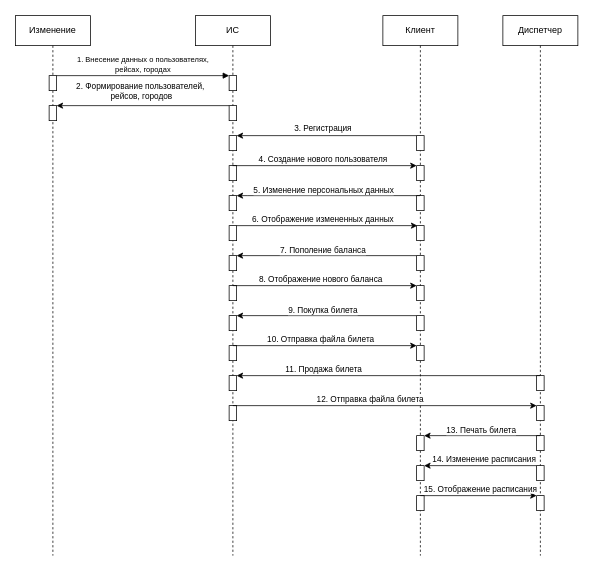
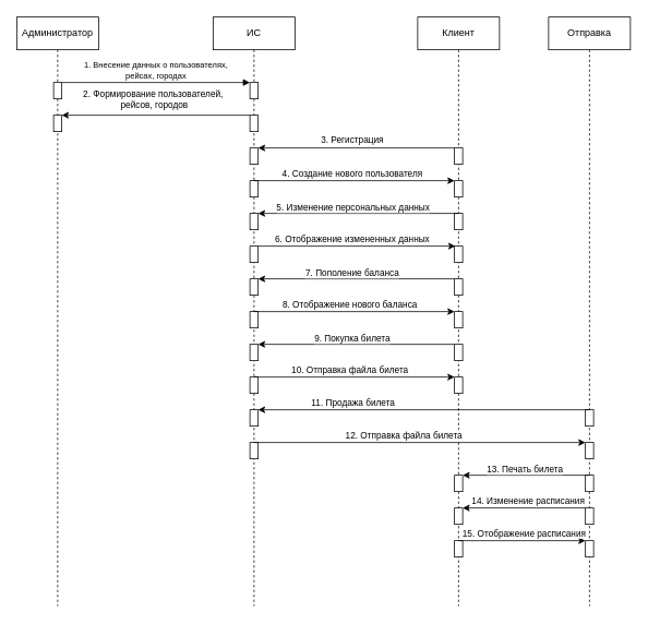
  <mxCell id="0" />
  <mxCell id="1" parent="0" />
- <mxCell id="2" value="Изменение" style="shape=umlLifeline;perimeter=lifelinePerimeter;whiteSpace=wrap;html=1;container=0;dropTarget=0;collapsible=0;recursiveResize=0;outlineConnect=0;portConstraint=eastwest;newEdgeStyle={&quot;edgeStyle&quot;:&quot;elbowEdgeStyle&quot;,&quot;elbow&quot;:&quot;vertical&quot;,&quot;curved&quot;:0,&quot;rounded&quot;:0};" parent="1" vertex="1"><mxGeometry x="20" y="20" width="100" height="720" as="geometry" /></mxCell>
+ <mxCell id="2" value="Администратор" style="shape=umlLifeline;perimeter=lifelinePerimeter;whiteSpace=wrap;html=1;container=0;dropTarget=0;collapsible=0;recursiveResize=0;outlineConnect=0;portConstraint=eastwest;newEdgeStyle={&quot;edgeStyle&quot;:&quot;elbowEdgeStyle&quot;,&quot;elbow&quot;:&quot;vertical&quot;,&quot;curved&quot;:0,&quot;rounded&quot;:0};" parent="1" vertex="1"><mxGeometry x="20" y="20" width="100" height="720" as="geometry" /></mxCell>
  <mxCell id="3" value="" style="html=1;points=[];perimeter=orthogonalPerimeter;outlineConnect=0;targetShapes=umlLifeline;portConstraint=eastwest;newEdgeStyle={&quot;edgeStyle&quot;:&quot;elbowEdgeStyle&quot;,&quot;elbow&quot;:&quot;vertical&quot;,&quot;curved&quot;:0,&quot;rounded&quot;:0};" parent="2" vertex="1"><mxGeometry x="45" y="80" width="10" height="20" as="geometry" /></mxCell>
  <mxCell id="4" value="" style="html=1;points=[];perimeter=orthogonalPerimeter;outlineConnect=0;targetShapes=umlLifeline;portConstraint=eastwest;newEdgeStyle={&quot;edgeStyle&quot;:&quot;elbowEdgeStyle&quot;,&quot;elbow&quot;:&quot;vertical&quot;,&quot;curved&quot;:0,&quot;rounded&quot;:0};" parent="2" vertex="1"><mxGeometry x="45" y="120" width="10" height="20" as="geometry" /></mxCell>
- <mxCell id="5" value="Диспетчер" style="shape=umlLifeline;perimeter=lifelinePerimeter;whiteSpace=wrap;html=1;container=0;dropTarget=0;collapsible=0;recursiveResize=0;outlineConnect=0;portConstraint=eastwest;newEdgeStyle={&quot;edgeStyle&quot;:&quot;elbowEdgeStyle&quot;,&quot;elbow&quot;:&quot;vertical&quot;,&quot;curved&quot;:0,&quot;rounded&quot;:0};" parent="1" vertex="1"><mxGeometry x="670" y="20" width="100" height="720" as="geometry" /></mxCell>
+ <mxCell id="5" value="Отправка" style="shape=umlLifeline;perimeter=lifelinePerimeter;whiteSpace=wrap;html=1;container=0;dropTarget=0;collapsible=0;recursiveResize=0;outlineConnect=0;portConstraint=eastwest;newEdgeStyle={&quot;edgeStyle&quot;:&quot;elbowEdgeStyle&quot;,&quot;elbow&quot;:&quot;vertical&quot;,&quot;curved&quot;:0,&quot;rounded&quot;:0};" parent="1" vertex="1"><mxGeometry x="670" y="20" width="100" height="720" as="geometry" /></mxCell>
  <mxCell id="6" value="" style="html=1;points=[];perimeter=orthogonalPerimeter;outlineConnect=0;targetShapes=umlLifeline;portConstraint=eastwest;newEdgeStyle={&quot;edgeStyle&quot;:&quot;elbowEdgeStyle&quot;,&quot;elbow&quot;:&quot;vertical&quot;,&quot;curved&quot;:0,&quot;rounded&quot;:0};" parent="5" vertex="1"><mxGeometry x="45" y="480" width="10" height="20" as="geometry" /></mxCell>
  <mxCell id="7" value="" style="html=1;points=[];perimeter=orthogonalPerimeter;outlineConnect=0;targetShapes=umlLifeline;portConstraint=eastwest;newEdgeStyle={&quot;edgeStyle&quot;:&quot;elbowEdgeStyle&quot;,&quot;elbow&quot;:&quot;vertical&quot;,&quot;curved&quot;:0,&quot;rounded&quot;:0};" vertex="1" parent="5"><mxGeometry x="45" y="520" width="10" height="20" as="geometry" /></mxCell>
  <mxCell id="8" value="" style="html=1;points=[];perimeter=orthogonalPerimeter;outlineConnect=0;targetShapes=umlLifeline;portConstraint=eastwest;newEdgeStyle={&quot;edgeStyle&quot;:&quot;elbowEdgeStyle&quot;,&quot;elbow&quot;:&quot;vertical&quot;,&quot;curved&quot;:0,&quot;rounded&quot;:0};" vertex="1" parent="5"><mxGeometry x="45" y="560" width="10" height="20" as="geometry" /></mxCell>
  <mxCell id="9" value="" style="html=1;points=[];perimeter=orthogonalPerimeter;outlineConnect=0;targetShapes=umlLifeline;portConstraint=eastwest;newEdgeStyle={&quot;edgeStyle&quot;:&quot;elbowEdgeStyle&quot;,&quot;elbow&quot;:&quot;vertical&quot;,&quot;curved&quot;:0,&quot;rounded&quot;:0};" vertex="1" parent="5"><mxGeometry x="45" y="600" width="10" height="20" as="geometry" /></mxCell>
  <mxCell id="10" value="" style="html=1;points=[];perimeter=orthogonalPerimeter;outlineConnect=0;targetShapes=umlLifeline;portConstraint=eastwest;newEdgeStyle={&quot;edgeStyle&quot;:&quot;elbowEdgeStyle&quot;,&quot;elbow&quot;:&quot;vertical&quot;,&quot;curved&quot;:0,&quot;rounded&quot;:0};" vertex="1" parent="5"><mxGeometry x="45" y="640" width="10" height="20" as="geometry" /></mxCell>
  <mxCell id="11" value="&lt;font style=&quot;font-size: 10px;&quot;&gt;1. Внесение данных о пользователях, &lt;br&gt;рейсах, городах&lt;/font&gt;" style="html=1;verticalAlign=bottom;endArrow=block;edgeStyle=elbowEdgeStyle;elbow=vertical;curved=0;rounded=0;" parent="1" source="3" target="26" edge="1"><mxGeometry relative="1" as="geometry"><mxPoint x="175" y="110" as="sourcePoint" /><Array as="points"><mxPoint x="160" y="100" /></Array><mxPoint x="280" y="100" as="targetPoint" /><mxPoint as="offset" /></mxGeometry></mxCell>
  <mxCell id="12" value="Клиент" style="shape=umlLifeline;perimeter=lifelinePerimeter;whiteSpace=wrap;html=1;container=0;dropTarget=0;collapsible=0;recursiveResize=0;outlineConnect=0;portConstraint=eastwest;newEdgeStyle={&quot;edgeStyle&quot;:&quot;elbowEdgeStyle&quot;,&quot;elbow&quot;:&quot;vertical&quot;,&quot;curved&quot;:0,&quot;rounded&quot;:0};" parent="1" vertex="1"><mxGeometry x="510" y="20" width="100" height="720" as="geometry" /></mxCell>
  <mxCell id="13" value="" style="html=1;points=[];perimeter=orthogonalPerimeter;outlineConnect=0;targetShapes=umlLifeline;portConstraint=eastwest;newEdgeStyle={&quot;edgeStyle&quot;:&quot;elbowEdgeStyle&quot;,&quot;elbow&quot;:&quot;vertical&quot;,&quot;curved&quot;:0,&quot;rounded&quot;:0};" parent="12" vertex="1"><mxGeometry x="45" y="160" width="10" height="20" as="geometry" /></mxCell>
  <mxCell id="14" value="" style="html=1;points=[];perimeter=orthogonalPerimeter;outlineConnect=0;targetShapes=umlLifeline;portConstraint=eastwest;newEdgeStyle={&quot;edgeStyle&quot;:&quot;elbowEdgeStyle&quot;,&quot;elbow&quot;:&quot;vertical&quot;,&quot;curved&quot;:0,&quot;rounded&quot;:0};" parent="12" vertex="1"><mxGeometry x="45" y="200" width="10" height="20" as="geometry" /></mxCell>
  <mxCell id="15" value="" style="html=1;points=[];perimeter=orthogonalPerimeter;outlineConnect=0;targetShapes=umlLifeline;portConstraint=eastwest;newEdgeStyle={&quot;edgeStyle&quot;:&quot;elbowEdgeStyle&quot;,&quot;elbow&quot;:&quot;vertical&quot;,&quot;curved&quot;:0,&quot;rounded&quot;:0};" parent="12" vertex="1"><mxGeometry x="45" y="240" width="10" height="20" as="geometry" /></mxCell>
  <mxCell id="16" value="" style="html=1;points=[];perimeter=orthogonalPerimeter;outlineConnect=0;targetShapes=umlLifeline;portConstraint=eastwest;newEdgeStyle={&quot;edgeStyle&quot;:&quot;elbowEdgeStyle&quot;,&quot;elbow&quot;:&quot;vertical&quot;,&quot;curved&quot;:0,&quot;rounded&quot;:0};" parent="12" vertex="1"><mxGeometry x="45" y="280" width="10" height="20" as="geometry" /></mxCell>
  <mxCell id="17" value="" style="html=1;points=[];perimeter=orthogonalPerimeter;outlineConnect=0;targetShapes=umlLifeline;portConstraint=eastwest;newEdgeStyle={&quot;edgeStyle&quot;:&quot;elbowEdgeStyle&quot;,&quot;elbow&quot;:&quot;vertical&quot;,&quot;curved&quot;:0,&quot;rounded&quot;:0};" parent="12" vertex="1"><mxGeometry x="45" y="320" width="10" height="20" as="geometry" /></mxCell>
  <mxCell id="18" value="" style="html=1;points=[];perimeter=orthogonalPerimeter;outlineConnect=0;targetShapes=umlLifeline;portConstraint=eastwest;newEdgeStyle={&quot;edgeStyle&quot;:&quot;elbowEdgeStyle&quot;,&quot;elbow&quot;:&quot;vertical&quot;,&quot;curved&quot;:0,&quot;rounded&quot;:0};" parent="12" vertex="1"><mxGeometry x="45" y="360" width="10" height="20" as="geometry" /></mxCell>
  <mxCell id="19" value="" style="html=1;points=[];perimeter=orthogonalPerimeter;outlineConnect=0;targetShapes=umlLifeline;portConstraint=eastwest;newEdgeStyle={&quot;edgeStyle&quot;:&quot;elbowEdgeStyle&quot;,&quot;elbow&quot;:&quot;vertical&quot;,&quot;curved&quot;:0,&quot;rounded&quot;:0};" vertex="1" parent="12"><mxGeometry x="45" y="400" width="10" height="20" as="geometry" /></mxCell>
  <mxCell id="20" value="" style="html=1;points=[];perimeter=orthogonalPerimeter;outlineConnect=0;targetShapes=umlLifeline;portConstraint=eastwest;newEdgeStyle={&quot;edgeStyle&quot;:&quot;elbowEdgeStyle&quot;,&quot;elbow&quot;:&quot;vertical&quot;,&quot;curved&quot;:0,&quot;rounded&quot;:0};" vertex="1" parent="12"><mxGeometry x="45" y="440" width="10" height="20" as="geometry" /></mxCell>
  <mxCell id="21" value="" style="html=1;points=[];perimeter=orthogonalPerimeter;outlineConnect=0;targetShapes=umlLifeline;portConstraint=eastwest;newEdgeStyle={&quot;edgeStyle&quot;:&quot;elbowEdgeStyle&quot;,&quot;elbow&quot;:&quot;vertical&quot;,&quot;curved&quot;:0,&quot;rounded&quot;:0};" vertex="1" parent="12"><mxGeometry x="45" y="560" width="10" height="20" as="geometry" /></mxCell>
  <mxCell id="22" value="" style="html=1;points=[];perimeter=orthogonalPerimeter;outlineConnect=0;targetShapes=umlLifeline;portConstraint=eastwest;newEdgeStyle={&quot;edgeStyle&quot;:&quot;elbowEdgeStyle&quot;,&quot;elbow&quot;:&quot;vertical&quot;,&quot;curved&quot;:0,&quot;rounded&quot;:0};" vertex="1" parent="12"><mxGeometry x="45" y="600" width="10" height="20" as="geometry" /></mxCell>
  <mxCell id="23" value="" style="html=1;points=[];perimeter=orthogonalPerimeter;outlineConnect=0;targetShapes=umlLifeline;portConstraint=eastwest;newEdgeStyle={&quot;edgeStyle&quot;:&quot;elbowEdgeStyle&quot;,&quot;elbow&quot;:&quot;vertical&quot;,&quot;curved&quot;:0,&quot;rounded&quot;:0};" vertex="1" parent="12"><mxGeometry x="45" y="640" width="10" height="20" as="geometry" /></mxCell>
  <mxCell id="24" value="3. Регистрация" style="endArrow=classic;html=1;rounded=0;" parent="1" target="28" edge="1"><mxGeometry x="0.042" y="-10" width="50" height="50" relative="1" as="geometry"><mxPoint x="555" y="180" as="sourcePoint" /><mxPoint x="380" y="180" as="targetPoint" /><mxPoint as="offset" /></mxGeometry></mxCell>
  <mxCell id="25" value="ИС" style="shape=umlLifeline;perimeter=lifelinePerimeter;whiteSpace=wrap;html=1;container=0;dropTarget=0;collapsible=0;recursiveResize=0;outlineConnect=0;portConstraint=eastwest;newEdgeStyle={&quot;edgeStyle&quot;:&quot;elbowEdgeStyle&quot;,&quot;elbow&quot;:&quot;vertical&quot;,&quot;curved&quot;:0,&quot;rounded&quot;:0};" parent="1" vertex="1"><mxGeometry x="260" y="20" width="100" height="720" as="geometry" /></mxCell>
  <mxCell id="26" value="" style="html=1;points=[];perimeter=orthogonalPerimeter;outlineConnect=0;targetShapes=umlLifeline;portConstraint=eastwest;newEdgeStyle={&quot;edgeStyle&quot;:&quot;elbowEdgeStyle&quot;,&quot;elbow&quot;:&quot;vertical&quot;,&quot;curved&quot;:0,&quot;rounded&quot;:0};" parent="25" vertex="1"><mxGeometry x="45" y="80" width="10" height="20" as="geometry" /></mxCell>
  <mxCell id="27" value="" style="html=1;points=[];perimeter=orthogonalPerimeter;outlineConnect=0;targetShapes=umlLifeline;portConstraint=eastwest;newEdgeStyle={&quot;edgeStyle&quot;:&quot;elbowEdgeStyle&quot;,&quot;elbow&quot;:&quot;vertical&quot;,&quot;curved&quot;:0,&quot;rounded&quot;:0};" parent="25" vertex="1"><mxGeometry x="45" y="120" width="10" height="20" as="geometry" /></mxCell>
  <mxCell id="28" value="" style="html=1;points=[];perimeter=orthogonalPerimeter;outlineConnect=0;targetShapes=umlLifeline;portConstraint=eastwest;newEdgeStyle={&quot;edgeStyle&quot;:&quot;elbowEdgeStyle&quot;,&quot;elbow&quot;:&quot;vertical&quot;,&quot;curved&quot;:0,&quot;rounded&quot;:0};" parent="25" vertex="1"><mxGeometry x="45" y="160" width="10" height="20" as="geometry" /></mxCell>
  <mxCell id="29" style="edgeStyle=elbowEdgeStyle;rounded=0;orthogonalLoop=1;jettySize=auto;html=1;elbow=vertical;curved=0;" parent="25" source="30" target="25" edge="1"><mxGeometry relative="1" as="geometry" /></mxCell>
  <mxCell id="30" value="" style="html=1;points=[];perimeter=orthogonalPerimeter;outlineConnect=0;targetShapes=umlLifeline;portConstraint=eastwest;newEdgeStyle={&quot;edgeStyle&quot;:&quot;elbowEdgeStyle&quot;,&quot;elbow&quot;:&quot;vertical&quot;,&quot;curved&quot;:0,&quot;rounded&quot;:0};" parent="25" vertex="1"><mxGeometry x="45" y="200" width="10" height="20" as="geometry" /></mxCell>
  <mxCell id="31" value="" style="html=1;points=[];perimeter=orthogonalPerimeter;outlineConnect=0;targetShapes=umlLifeline;portConstraint=eastwest;newEdgeStyle={&quot;edgeStyle&quot;:&quot;elbowEdgeStyle&quot;,&quot;elbow&quot;:&quot;vertical&quot;,&quot;curved&quot;:0,&quot;rounded&quot;:0};" parent="25" vertex="1"><mxGeometry x="45" y="240" width="10" height="20" as="geometry" /></mxCell>
  <mxCell id="32" value="" style="html=1;points=[];perimeter=orthogonalPerimeter;outlineConnect=0;targetShapes=umlLifeline;portConstraint=eastwest;newEdgeStyle={&quot;edgeStyle&quot;:&quot;elbowEdgeStyle&quot;,&quot;elbow&quot;:&quot;vertical&quot;,&quot;curved&quot;:0,&quot;rounded&quot;:0};" parent="25" vertex="1"><mxGeometry x="45" y="280" width="10" height="20" as="geometry" /></mxCell>
  <mxCell id="33" value="" style="html=1;points=[];perimeter=orthogonalPerimeter;outlineConnect=0;targetShapes=umlLifeline;portConstraint=eastwest;newEdgeStyle={&quot;edgeStyle&quot;:&quot;elbowEdgeStyle&quot;,&quot;elbow&quot;:&quot;vertical&quot;,&quot;curved&quot;:0,&quot;rounded&quot;:0};" parent="25" vertex="1"><mxGeometry x="45" y="320" width="10" height="20" as="geometry" /></mxCell>
  <mxCell id="34" value="" style="html=1;points=[];perimeter=orthogonalPerimeter;outlineConnect=0;targetShapes=umlLifeline;portConstraint=eastwest;newEdgeStyle={&quot;edgeStyle&quot;:&quot;elbowEdgeStyle&quot;,&quot;elbow&quot;:&quot;vertical&quot;,&quot;curved&quot;:0,&quot;rounded&quot;:0};" parent="25" vertex="1"><mxGeometry x="45" y="360" width="10" height="20" as="geometry" /></mxCell>
  <mxCell id="35" value="" style="html=1;points=[];perimeter=orthogonalPerimeter;outlineConnect=0;targetShapes=umlLifeline;portConstraint=eastwest;newEdgeStyle={&quot;edgeStyle&quot;:&quot;elbowEdgeStyle&quot;,&quot;elbow&quot;:&quot;vertical&quot;,&quot;curved&quot;:0,&quot;rounded&quot;:0};" vertex="1" parent="25"><mxGeometry x="45" y="400" width="10" height="20" as="geometry" /></mxCell>
  <mxCell id="36" value="" style="html=1;points=[];perimeter=orthogonalPerimeter;outlineConnect=0;targetShapes=umlLifeline;portConstraint=eastwest;newEdgeStyle={&quot;edgeStyle&quot;:&quot;elbowEdgeStyle&quot;,&quot;elbow&quot;:&quot;vertical&quot;,&quot;curved&quot;:0,&quot;rounded&quot;:0};" vertex="1" parent="25"><mxGeometry x="45" y="440" width="10" height="20" as="geometry" /></mxCell>
  <mxCell id="37" value="" style="html=1;points=[];perimeter=orthogonalPerimeter;outlineConnect=0;targetShapes=umlLifeline;portConstraint=eastwest;newEdgeStyle={&quot;edgeStyle&quot;:&quot;elbowEdgeStyle&quot;,&quot;elbow&quot;:&quot;vertical&quot;,&quot;curved&quot;:0,&quot;rounded&quot;:0};" vertex="1" parent="25"><mxGeometry x="45" y="480" width="10" height="20" as="geometry" /></mxCell>
  <mxCell id="38" value="" style="html=1;points=[];perimeter=orthogonalPerimeter;outlineConnect=0;targetShapes=umlLifeline;portConstraint=eastwest;newEdgeStyle={&quot;edgeStyle&quot;:&quot;elbowEdgeStyle&quot;,&quot;elbow&quot;:&quot;vertical&quot;,&quot;curved&quot;:0,&quot;rounded&quot;:0};" vertex="1" parent="25"><mxGeometry x="45" y="520" width="10" height="20" as="geometry" /></mxCell>
  <mxCell id="39" value="" style="endArrow=classic;html=1;rounded=0;" parent="1" target="4" edge="1"><mxGeometry width="50" height="50" relative="1" as="geometry"><mxPoint x="305" y="140" as="sourcePoint" /><mxPoint x="160" y="150" as="targetPoint" /></mxGeometry></mxCell>
  <mxCell id="40" value="2. Формирование пользователей,&amp;nbsp;&lt;br&gt;рейсов, городов" style="edgeLabel;html=1;align=center;verticalAlign=middle;resizable=0;points=[];" parent="39" vertex="1" connectable="0"><mxGeometry x="0.324" y="1" relative="1" as="geometry"><mxPoint x="34" y="-21" as="offset" /></mxGeometry></mxCell>
  <mxCell id="41" value="" style="endArrow=classic;html=1;rounded=0;" parent="1" source="25" target="14" edge="1"><mxGeometry width="50" height="50" relative="1" as="geometry"><mxPoint x="360" y="270" as="sourcePoint" /><mxPoint x="410" y="220" as="targetPoint" /><Array as="points"><mxPoint x="470" y="220" /></Array></mxGeometry></mxCell>
  <mxCell id="42" value="4. Создание нового пользователя" style="edgeLabel;html=1;align=center;verticalAlign=middle;resizable=0;points=[];" parent="41" vertex="1" connectable="0"><mxGeometry x="0.516" y="1" relative="1" as="geometry"><mxPoint x="-66" y="-9" as="offset" /></mxGeometry></mxCell>
  <mxCell id="43" value="" style="endArrow=classic;html=1;rounded=0;" parent="1" source="12" target="31" edge="1"><mxGeometry width="50" height="50" relative="1" as="geometry"><mxPoint x="320" y="230" as="sourcePoint" /><mxPoint x="565" y="230" as="targetPoint" /><Array as="points"><mxPoint x="330" y="260" /></Array></mxGeometry></mxCell>
  <mxCell id="44" value="5. Изменение персональных данных" style="edgeLabel;html=1;align=center;verticalAlign=middle;resizable=0;points=[];" parent="43" vertex="1" connectable="0"><mxGeometry x="0.516" y="1" relative="1" as="geometry"><mxPoint x="56" y="-9" as="offset" /></mxGeometry></mxCell>
  <mxCell id="45" value="" style="endArrow=classic;html=1;rounded=0;" parent="1" source="32" edge="1"><mxGeometry width="50" height="50" relative="1" as="geometry"><mxPoint x="430" y="290" as="sourcePoint" /><mxPoint x="556" y="300" as="targetPoint" /></mxGeometry></mxCell>
  <mxCell id="46" value="6. Отображение измененных данных" style="edgeLabel;html=1;align=center;verticalAlign=middle;resizable=0;points=[];" parent="45" vertex="1" connectable="0"><mxGeometry x="-0.175" relative="1" as="geometry"><mxPoint x="15" y="-10" as="offset" /></mxGeometry></mxCell>
  <mxCell id="47" value="" style="endArrow=classic;html=1;rounded=0;" parent="1" edge="1" target="33"><mxGeometry width="50" height="50" relative="1" as="geometry"><mxPoint x="555" y="340" as="sourcePoint" /><mxPoint x="310" y="340" as="targetPoint" /></mxGeometry></mxCell>
  <mxCell id="48" value="7. Пополение баланса" style="edgeLabel;html=1;align=center;verticalAlign=middle;resizable=0;points=[];" parent="47" vertex="1" connectable="0"><mxGeometry x="0.516" y="1" relative="1" as="geometry"><mxPoint x="56" y="-9" as="offset" /></mxGeometry></mxCell>
  <mxCell id="49" value="" style="endArrow=classic;html=1;rounded=0;" parent="1" edge="1" target="18"><mxGeometry width="50" height="50" relative="1" as="geometry"><mxPoint x="310" y="380" as="sourcePoint" /><mxPoint x="551" y="380" as="targetPoint" /></mxGeometry></mxCell>
  <mxCell id="50" value="8. Отображение нового баланса" style="edgeLabel;html=1;align=center;verticalAlign=middle;resizable=0;points=[];" parent="49" vertex="1" connectable="0"><mxGeometry x="-0.175" relative="1" as="geometry"><mxPoint x="15" y="-10" as="offset" /></mxGeometry></mxCell>
  <mxCell id="51" value="" style="endArrow=classic;html=1;rounded=0;" edge="1" parent="1" target="35"><mxGeometry width="50" height="50" relative="1" as="geometry"><mxPoint x="555" y="420" as="sourcePoint" /><mxPoint x="310" y="420" as="targetPoint" /></mxGeometry></mxCell>
  <mxCell id="52" value="9. Покупка билета" style="edgeLabel;html=1;align=center;verticalAlign=middle;resizable=0;points=[];" vertex="1" connectable="0" parent="51"><mxGeometry x="0.516" y="1" relative="1" as="geometry"><mxPoint x="56" y="-9" as="offset" /></mxGeometry></mxCell>
  <mxCell id="53" value="" style="endArrow=classic;html=1;rounded=0;" edge="1" parent="1" target="20"><mxGeometry width="50" height="50" relative="1" as="geometry"><mxPoint x="310" y="460" as="sourcePoint" /><mxPoint x="551" y="460" as="targetPoint" /></mxGeometry></mxCell>
  <mxCell id="54" value="10. Отправка файла билета" style="edgeLabel;html=1;align=center;verticalAlign=middle;resizable=0;points=[];" vertex="1" connectable="0" parent="53"><mxGeometry x="-0.175" relative="1" as="geometry"><mxPoint x="15" y="-10" as="offset" /></mxGeometry></mxCell>
  <mxCell id="55" value="" style="endArrow=classic;html=1;rounded=0;" edge="1" parent="1" source="5" target="37"><mxGeometry width="50" height="50" relative="1" as="geometry"><mxPoint x="555" y="500" as="sourcePoint" /><mxPoint x="310" y="500" as="targetPoint" /></mxGeometry></mxCell>
  <mxCell id="56" value="11. Продажа билета" style="edgeLabel;html=1;align=center;verticalAlign=middle;resizable=0;points=[];" vertex="1" connectable="0" parent="55"><mxGeometry x="0.039" relative="1" as="geometry"><mxPoint x="-79" y="-10" as="offset" /></mxGeometry></mxCell>
  <mxCell id="57" value="" style="endArrow=classic;html=1;rounded=0;" edge="1" parent="1" target="7"><mxGeometry width="50" height="50" relative="1" as="geometry"><mxPoint x="310" y="540" as="sourcePoint" /><mxPoint x="710" y="540" as="targetPoint" /></mxGeometry></mxCell>
  <mxCell id="58" value="12. Отправка файла билета" style="edgeLabel;html=1;align=center;verticalAlign=middle;resizable=0;points=[];" vertex="1" connectable="0" parent="57"><mxGeometry x="-0.175" relative="1" as="geometry"><mxPoint x="15" y="-10" as="offset" /></mxGeometry></mxCell>
  <mxCell id="59" value="" style="endArrow=classic;html=1;rounded=0;" edge="1" parent="1" target="21"><mxGeometry width="50" height="50" relative="1" as="geometry"><mxPoint x="720" y="580" as="sourcePoint" /><mxPoint x="480" y="580" as="targetPoint" /></mxGeometry></mxCell>
  <mxCell id="60" value="13. Печать билета" style="edgeLabel;html=1;align=center;verticalAlign=middle;resizable=0;points=[];" vertex="1" connectable="0" parent="59"><mxGeometry x="0.516" y="1" relative="1" as="geometry"><mxPoint x="37" y="-9" as="offset" /></mxGeometry></mxCell>
  <mxCell id="61" value="" style="endArrow=classic;html=1;rounded=0;" edge="1" parent="1" target="22"><mxGeometry width="50" height="50" relative="1" as="geometry"><mxPoint x="715" y="620" as="sourcePoint" /><mxPoint x="560" y="620" as="targetPoint" /></mxGeometry></mxCell>
  <mxCell id="62" value="14. Изменение расписания" style="edgeLabel;html=1;align=center;verticalAlign=middle;resizable=0;points=[];" vertex="1" connectable="0" parent="61"><mxGeometry x="0.516" y="1" relative="1" as="geometry"><mxPoint x="43" y="-11" as="offset" /></mxGeometry></mxCell>
  <mxCell id="63" value="" style="endArrow=classic;html=1;rounded=0;" edge="1" parent="1" target="10"><mxGeometry width="50" height="50" relative="1" as="geometry"><mxPoint x="560" y="660" as="sourcePoint" /><mxPoint x="805" y="660" as="targetPoint" /></mxGeometry></mxCell>
  <mxCell id="64" value="15. Отображение расписания" style="edgeLabel;html=1;align=center;verticalAlign=middle;resizable=0;points=[];" vertex="1" connectable="0" parent="63"><mxGeometry x="-0.175" relative="1" as="geometry"><mxPoint x="15" y="-10" as="offset" /></mxGeometry></mxCell>
